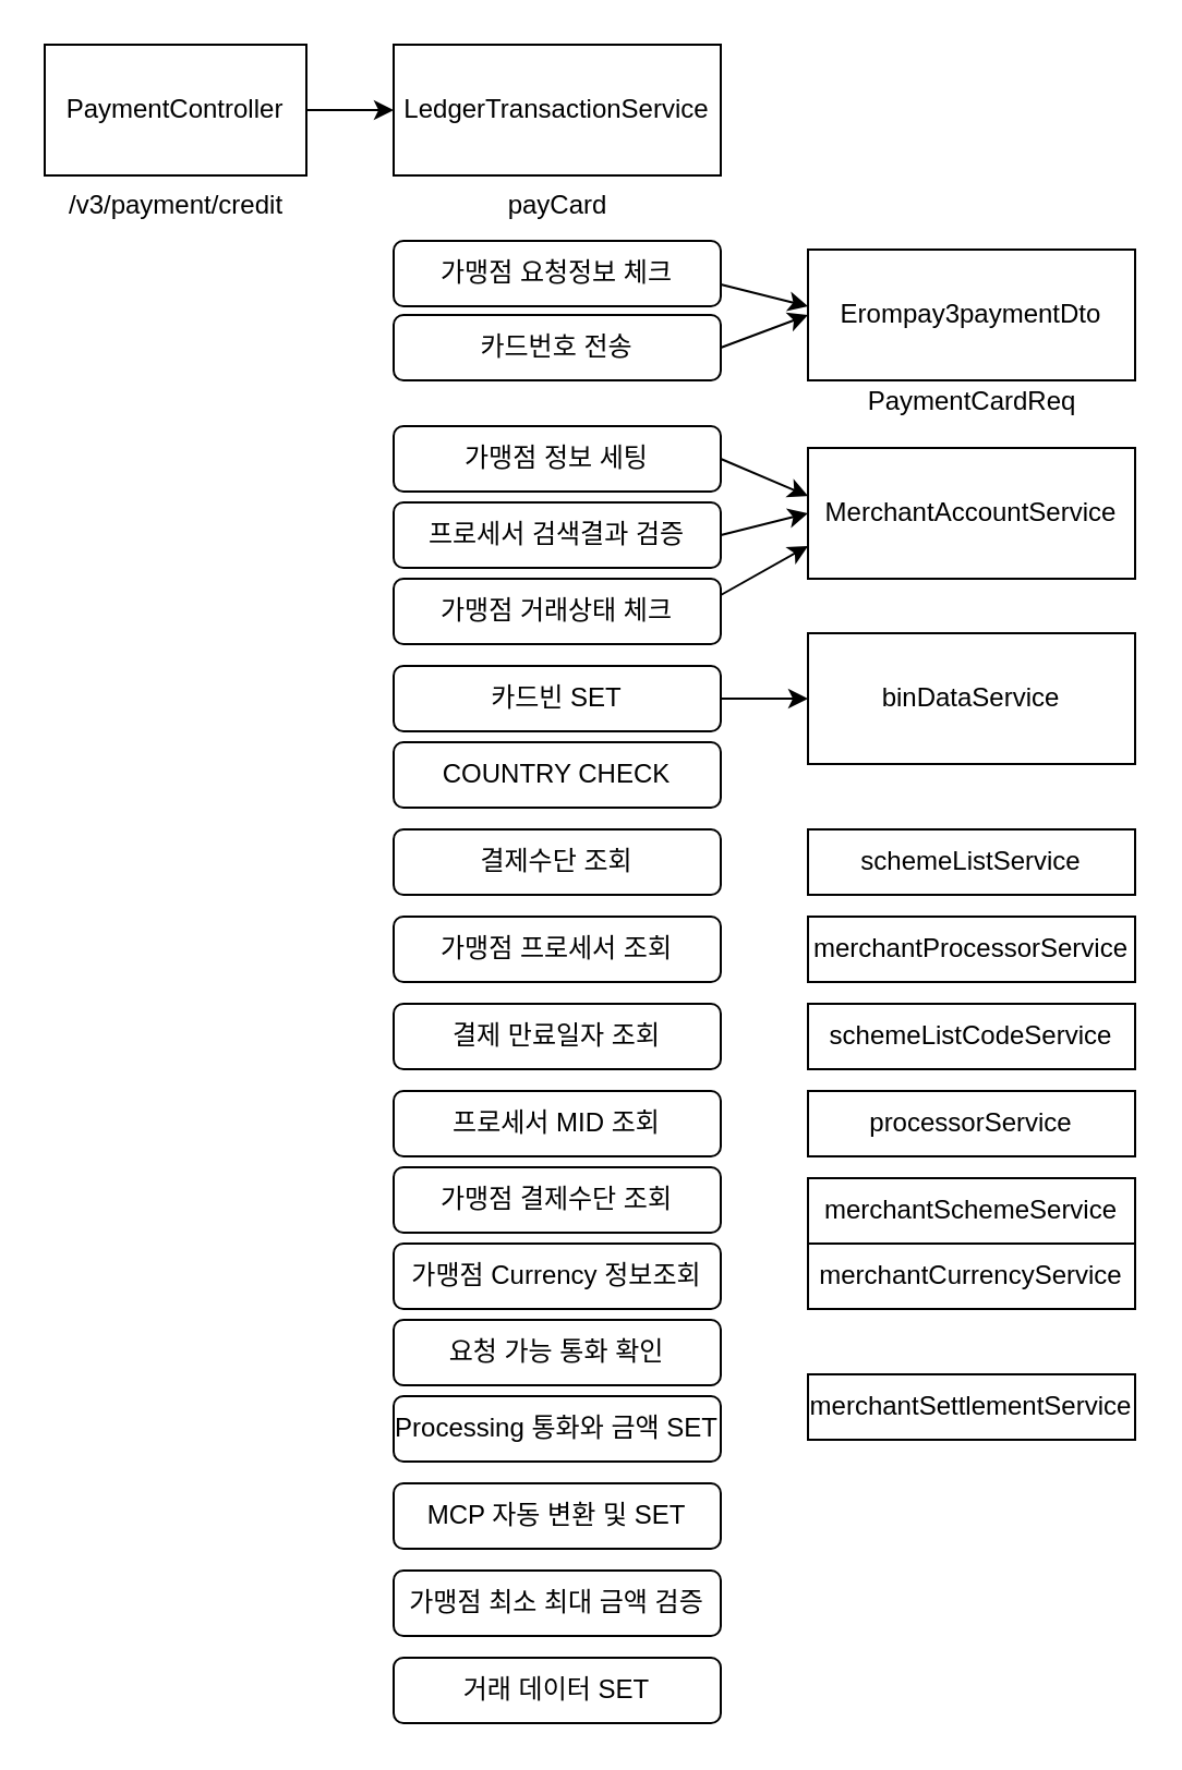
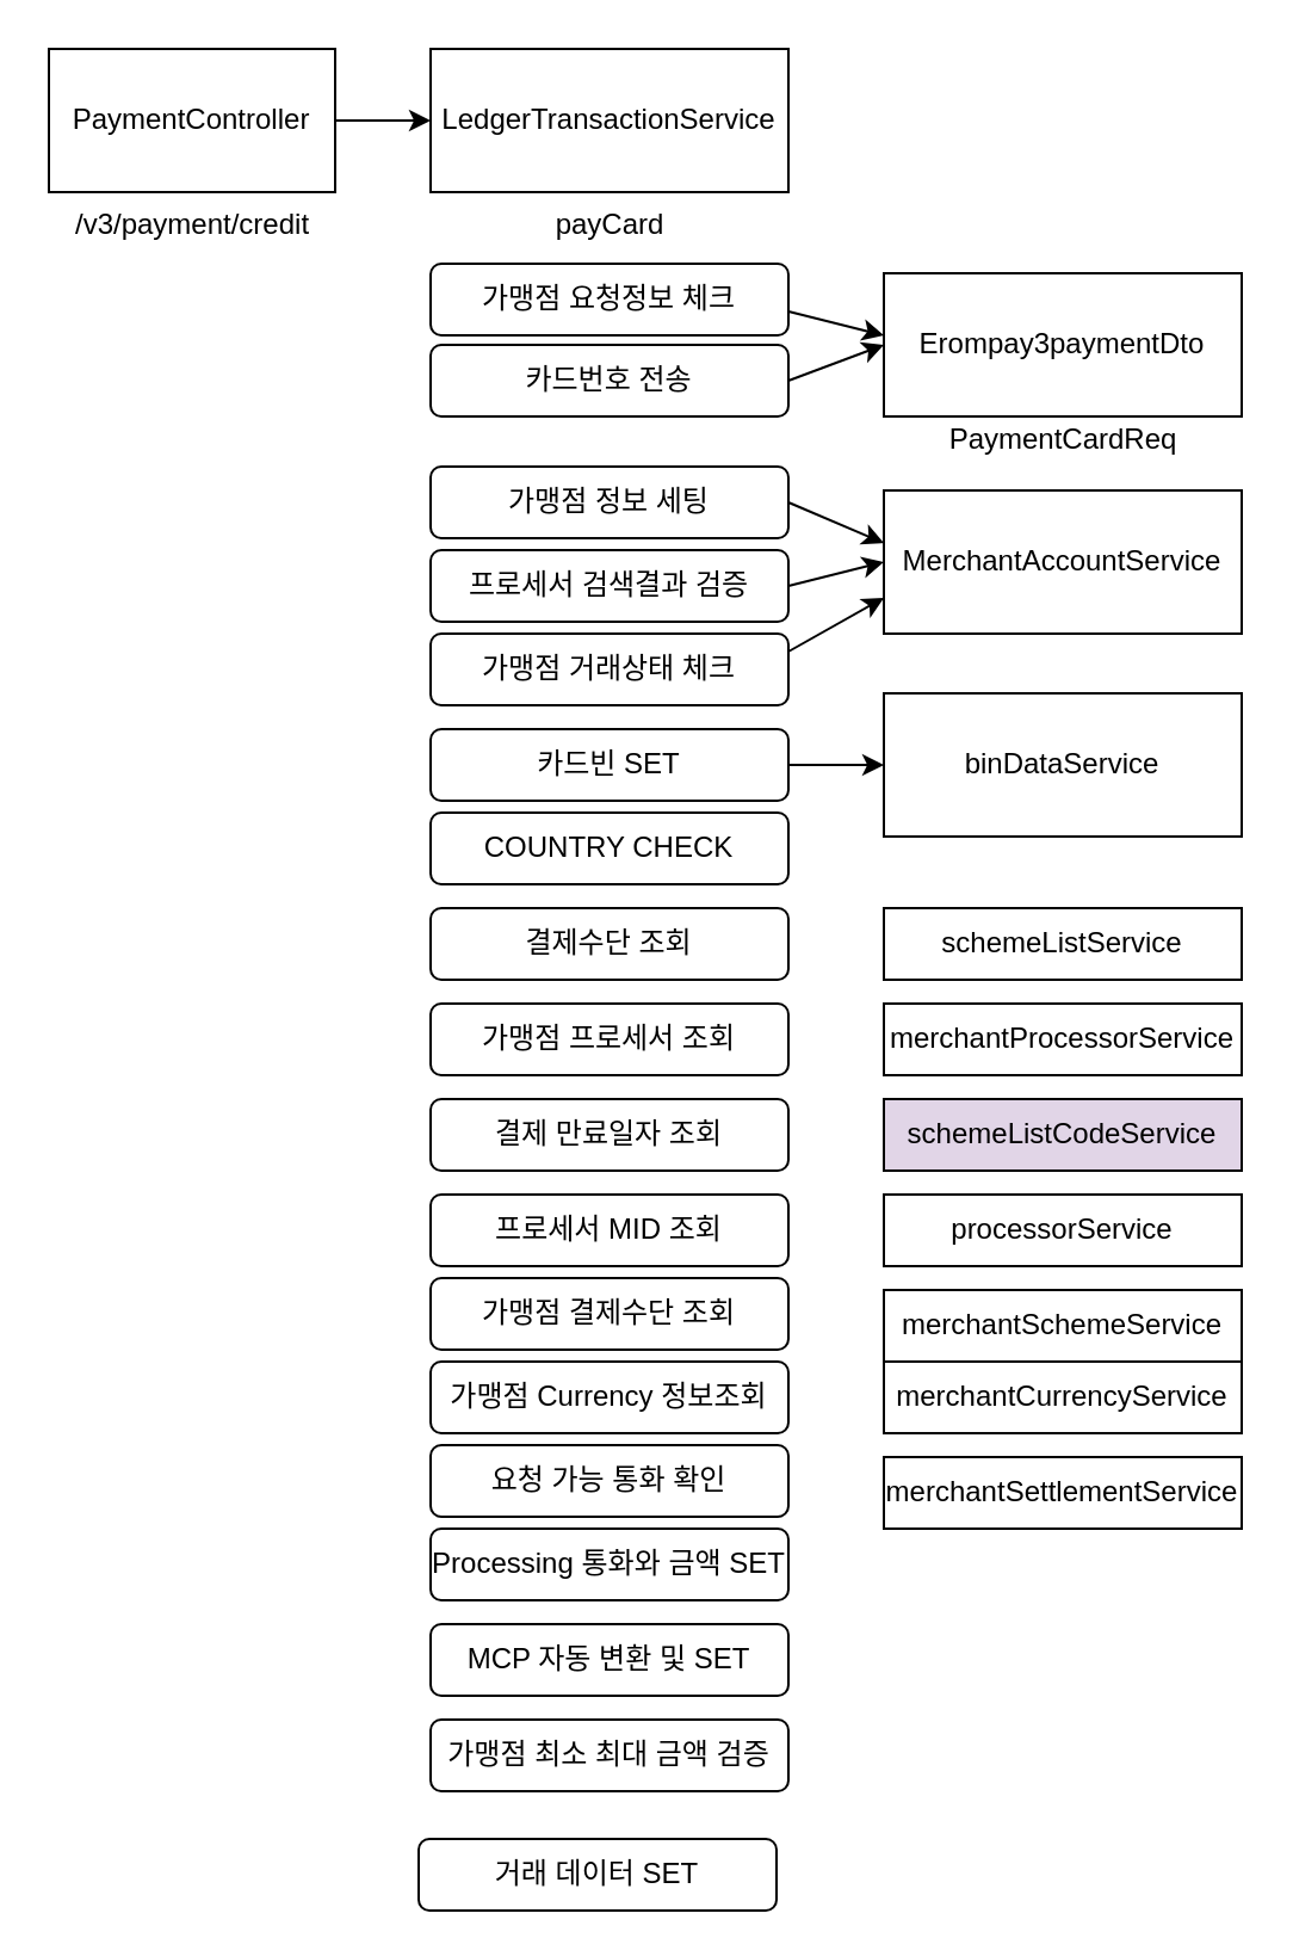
  <mxCell id="0" />
  <mxCell id="1" parent="0" />
  <mxCell id="2" value="PaymentController" style="rounded=0;whiteSpace=wrap;html=1;" vertex="1" parent="1"><mxGeometry x="20" y="20" width="120" height="60" as="geometry" /></mxCell>
  <mxCell id="3" value="&lt;span style=&quot;font-weight: normal;&quot;&gt;&lt;font style=&quot;font-size: 12px;&quot;&gt;/v3/payment/credit&lt;/font&gt;&lt;/span&gt;" style="text;strokeColor=none;fillColor=none;html=1;fontSize=24;fontStyle=1;verticalAlign=middle;align=center;" vertex="1" parent="1"><mxGeometry x="30" y="70" width="100" height="40" as="geometry" /></mxCell>
  <mxCell id="4" value="" style="endArrow=classic;html=1;rounded=0;fontSize=12;" edge="1" parent="1"><mxGeometry width="50" height="50" relative="1" as="geometry"><mxPoint x="140" y="50" as="sourcePoint" /><mxPoint x="180" y="50" as="targetPoint" /></mxGeometry></mxCell>
  <mxCell id="5" value="LedgerTransactionService" style="rounded=0;whiteSpace=wrap;html=1;fontSize=12;" vertex="1" parent="1"><mxGeometry x="180" y="20" width="150" height="60" as="geometry" /></mxCell>
  <mxCell id="6" value="&lt;span style=&quot;font-weight: normal;&quot;&gt;&lt;font style=&quot;font-size: 12px;&quot;&gt;payCard&lt;/font&gt;&lt;/span&gt;" style="text;strokeColor=none;fillColor=none;html=1;fontSize=24;fontStyle=1;verticalAlign=middle;align=center;" vertex="1" parent="1"><mxGeometry x="205" y="70" width="100" height="40" as="geometry" /></mxCell>
  <mxCell id="7" value="가맹점 요청정보 체크" style="rounded=1;whiteSpace=wrap;html=1;fontSize=12;" vertex="1" parent="1"><mxGeometry x="180" y="110" width="150" height="30" as="geometry" /></mxCell>
  <mxCell id="8" value="카드번호 전송" style="rounded=1;whiteSpace=wrap;html=1;fontSize=12;" vertex="1" parent="1"><mxGeometry x="180" y="144" width="150" height="30" as="geometry" /></mxCell>
  <mxCell id="9" value="" style="edgeStyle=orthogonalEdgeStyle;rounded=0;orthogonalLoop=1;jettySize=auto;html=1;fontSize=12;" edge="1" parent="1" source="10" target="23"><mxGeometry relative="1" as="geometry" /></mxCell>
  <mxCell id="10" value="카드빈 SET" style="rounded=1;whiteSpace=wrap;html=1;fontSize=12;" vertex="1" parent="1"><mxGeometry x="180" y="305" width="150" height="30" as="geometry" /></mxCell>
  <mxCell id="11" value="COUNTRY CHECK" style="rounded=1;whiteSpace=wrap;html=1;fontSize=12;" vertex="1" parent="1"><mxGeometry x="180" y="340" width="150" height="30" as="geometry" /></mxCell>
  <mxCell id="12" value="Erompay3paymentDto" style="rounded=0;whiteSpace=wrap;html=1;fontSize=12;" vertex="1" parent="1"><mxGeometry x="370" y="114" width="150" height="60" as="geometry" /></mxCell>
  <mxCell id="13" value="" style="endArrow=classic;html=1;rounded=0;fontSize=12;" edge="1" parent="1"><mxGeometry width="50" height="50" relative="1" as="geometry"><mxPoint x="330" y="130" as="sourcePoint" /><mxPoint x="370" y="140" as="targetPoint" /></mxGeometry></mxCell>
  <mxCell id="14" value="" style="endArrow=classic;html=1;rounded=0;fontSize=12;exitX=1;exitY=0.5;exitDx=0;exitDy=0;entryX=0;entryY=0.5;entryDx=0;entryDy=0;" edge="1" parent="1" source="8" target="12"><mxGeometry width="50" height="50" relative="1" as="geometry"><mxPoint x="390" y="410" as="sourcePoint" /><mxPoint x="440" y="360" as="targetPoint" /></mxGeometry></mxCell>
  <mxCell id="15" value="&lt;span style=&quot;font-weight: normal;&quot;&gt;&lt;font style=&quot;font-size: 12px;&quot;&gt;PaymentCardReq&lt;/font&gt;&lt;/span&gt;" style="text;strokeColor=none;fillColor=none;html=1;fontSize=24;fontStyle=1;verticalAlign=middle;align=center;" vertex="1" parent="1"><mxGeometry x="395" y="160" width="100" height="40" as="geometry" /></mxCell>
  <mxCell id="16" value="가맹점 정보 세팅" style="rounded=1;whiteSpace=wrap;html=1;fontSize=12;" vertex="1" parent="1"><mxGeometry x="180" y="195" width="150" height="30" as="geometry" /></mxCell>
  <mxCell id="17" value="프로세서 검색결과 검증" style="rounded=1;whiteSpace=wrap;html=1;fontSize=12;" vertex="1" parent="1"><mxGeometry x="180" y="230" width="150" height="30" as="geometry" /></mxCell>
  <mxCell id="18" value="가맹점 거래상태 체크" style="rounded=1;whiteSpace=wrap;html=1;fontSize=12;" vertex="1" parent="1"><mxGeometry x="180" y="265" width="150" height="30" as="geometry" /></mxCell>
  <mxCell id="19" value="MerchantAccountService" style="rounded=0;whiteSpace=wrap;html=1;fontSize=12;" vertex="1" parent="1"><mxGeometry x="370" y="205" width="150" height="60" as="geometry" /></mxCell>
  <mxCell id="20" value="" style="endArrow=classic;html=1;rounded=0;fontSize=12;exitX=1;exitY=0.5;exitDx=0;exitDy=0;entryX=0;entryY=0.367;entryDx=0;entryDy=0;entryPerimeter=0;" edge="1" parent="1" source="16" target="19"><mxGeometry width="50" height="50" relative="1" as="geometry"><mxPoint x="390" y="330" as="sourcePoint" /><mxPoint x="440" y="280" as="targetPoint" /></mxGeometry></mxCell>
  <mxCell id="21" value="" style="endArrow=classic;html=1;rounded=0;fontSize=12;exitX=1;exitY=0.5;exitDx=0;exitDy=0;entryX=0;entryY=0.5;entryDx=0;entryDy=0;" edge="1" parent="1" source="17" target="19"><mxGeometry width="50" height="50" relative="1" as="geometry"><mxPoint x="390" y="330" as="sourcePoint" /><mxPoint x="440" y="280" as="targetPoint" /></mxGeometry></mxCell>
  <mxCell id="22" value="" style="endArrow=classic;html=1;rounded=0;fontSize=12;exitX=1;exitY=0.25;exitDx=0;exitDy=0;entryX=0;entryY=0.75;entryDx=0;entryDy=0;" edge="1" parent="1" source="18" target="19"><mxGeometry width="50" height="50" relative="1" as="geometry"><mxPoint x="330" y="285" as="sourcePoint" /><mxPoint x="390" y="255" as="targetPoint" /></mxGeometry></mxCell>
  <mxCell id="23" value="binDataService" style="whiteSpace=wrap;html=1;fontSize=12;" vertex="1" parent="1"><mxGeometry x="370" y="290" width="150" height="60" as="geometry" /></mxCell>
  <mxCell id="24" value="결제수단 조회" style="rounded=1;whiteSpace=wrap;html=1;fontSize=12;" vertex="1" parent="1"><mxGeometry x="180" y="380" width="150" height="30" as="geometry" /></mxCell>
  <mxCell id="25" value="가맹점 프로세서 조회" style="rounded=1;whiteSpace=wrap;html=1;fontSize=12;" vertex="1" parent="1"><mxGeometry x="180" y="420" width="150" height="30" as="geometry" /></mxCell>
  <mxCell id="26" value="결제 만료일자 조회" style="rounded=1;whiteSpace=wrap;html=1;fontSize=12;" vertex="1" parent="1"><mxGeometry x="180" y="460" width="150" height="30" as="geometry" /></mxCell>
  <mxCell id="27" value="프로세서 MID 조회" style="rounded=1;whiteSpace=wrap;html=1;fontSize=12;" vertex="1" parent="1"><mxGeometry x="180" y="500" width="150" height="30" as="geometry" /></mxCell>
  <mxCell id="28" value="가맹점 결제수단 조회" style="rounded=1;whiteSpace=wrap;html=1;fontSize=12;" vertex="1" parent="1"><mxGeometry x="180" y="535" width="150" height="30" as="geometry" /></mxCell>
  <mxCell id="29" value="가맹점 Currency 정보조회" style="rounded=1;whiteSpace=wrap;html=1;fontSize=12;" vertex="1" parent="1"><mxGeometry x="180" y="570" width="150" height="30" as="geometry" /></mxCell>
  <mxCell id="30" value="요청 가능 통화 확인" style="rounded=1;whiteSpace=wrap;html=1;fontSize=12;" vertex="1" parent="1"><mxGeometry x="180" y="605" width="150" height="30" as="geometry" /></mxCell>
  <mxCell id="31" value="Processing 통화와 금액 SET" style="rounded=1;whiteSpace=wrap;html=1;fontSize=12;" vertex="1" parent="1"><mxGeometry x="180" y="640" width="150" height="30" as="geometry" /></mxCell>
  <mxCell id="32" value="MCP 자동 변환 및 SET" style="rounded=1;whiteSpace=wrap;html=1;fontSize=12;" vertex="1" parent="1"><mxGeometry x="180" y="680" width="150" height="30" as="geometry" /></mxCell>
  <mxCell id="33" value="가맹점 최소 최대 금액 검증" style="rounded=1;whiteSpace=wrap;html=1;fontSize=12;" vertex="1" parent="1"><mxGeometry x="180" y="720" width="150" height="30" as="geometry" /></mxCell>
- <mxCell id="34" value="거래 데이터 SET" style="rounded=1;whiteSpace=wrap;html=1;fontSize=12;" vertex="1" parent="1"><mxGeometry x="180" y="760" width="150" height="30" as="geometry" /></mxCell>
+ <mxCell id="34" value="거래 데이터 SET" style="rounded=1;whiteSpace=wrap;html=1;fontSize=12;" vertex="1" parent="1"><mxGeometry x="175" y="770" width="150" height="30" as="geometry" /></mxCell>
  <mxCell id="35" value="schemeListService" style="whiteSpace=wrap;html=1;fontSize=12;" vertex="1" parent="1"><mxGeometry x="370" y="380" width="150" height="30" as="geometry" /></mxCell>
  <mxCell id="36" value="merchantProcessorService" style="whiteSpace=wrap;html=1;fontSize=12;" vertex="1" parent="1"><mxGeometry x="370" y="420" width="150" height="30" as="geometry" /></mxCell>
- <mxCell id="37" value="schemeListCodeService" style="whiteSpace=wrap;html=1;fontSize=12;" vertex="1" parent="1"><mxGeometry x="370" y="460" width="150" height="30" as="geometry" /></mxCell>
+ <mxCell id="37" value="schemeListCodeService" style="whiteSpace=wrap;html=1;fontSize=12;fillColor=#e1d5e7;" vertex="1" parent="1"><mxGeometry x="370" y="460" width="150" height="30" as="geometry" /></mxCell>
  <mxCell id="38" value="processorService" style="whiteSpace=wrap;html=1;fontSize=12;" vertex="1" parent="1"><mxGeometry x="370" y="500" width="150" height="30" as="geometry" /></mxCell>
  <mxCell id="39" value="merchantSchemeService" style="whiteSpace=wrap;html=1;fontSize=12;" vertex="1" parent="1"><mxGeometry x="370" y="540" width="150" height="30" as="geometry" /></mxCell>
  <mxCell id="40" value="merchantCurrencyService" style="whiteSpace=wrap;html=1;fontSize=12;" vertex="1" parent="1"><mxGeometry x="370" y="570" width="150" height="30" as="geometry" /></mxCell>
- <mxCell id="41" value="merchantSettlementService" style="whiteSpace=wrap;html=1;fontSize=12;" vertex="1" parent="1"><mxGeometry x="370" y="630" width="150" height="30" as="geometry" /></mxCell>
+ <mxCell id="41" value="merchantSettlementService" style="whiteSpace=wrap;html=1;fontSize=12;" vertex="1" parent="1"><mxGeometry x="370" y="610" width="150" height="30" as="geometry" /></mxCell>
